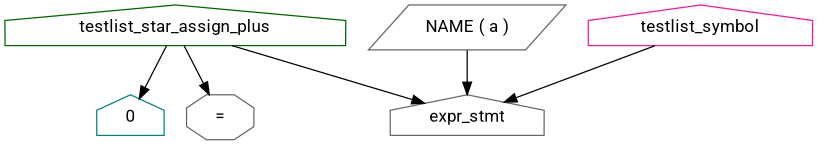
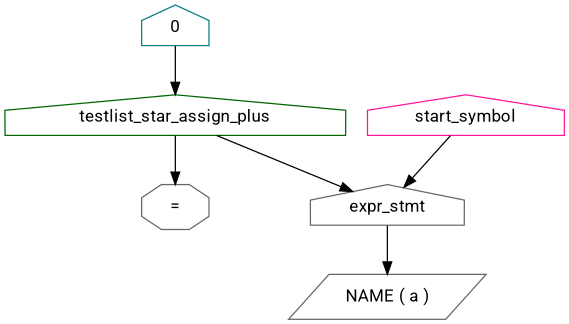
  digraph {
    fontname=Roboto
    ordering=out
    node [color=gray40 fontname=Roboto shape=house]
    edge [fontname=Roboto]
    n1 [label="NAME ( a )" shape=parallelogram]
    n2 [color=teal label=0]
    n3 [label="=" shape=octagon]
    n4 [color=darkgreen label=testlist_star_assign_plus]
    n5 [label=expr_stmt]
-   n6 [color=deeppink label=testlist_symbol]
-   n4 -> n2
+   n6 [color=deeppink label=start_symbol]
+   n2 -> n4
    n4 -> n3
    n4 -> n5
-   n1 -> n5
+   n5 -> n1
    n6 -> n5
  }
